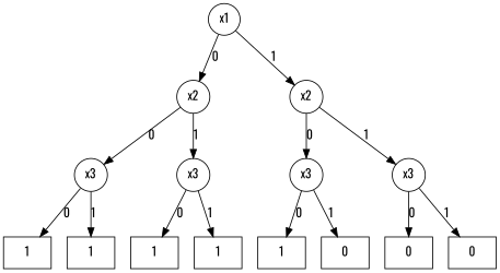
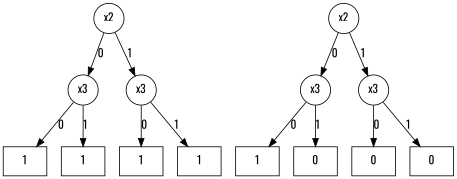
  digraph {
    fontname=Oswald
    node [shape=record fontname=Oswald]
    edge [fontname=Oswald]
-   n1 [label=x1 shape=circle]
    n2 [label=x2 shape=circle]
    n3 [label=x2 shape=circle]
    n4 [label=x3 shape=circle]
    n5 [label=x3 shape=circle]
    n6 [label=x3 shape=circle]
    n7 [label=x3 shape=circle]
    n8 [label=1]
    n9 [label=1]
    n10 [label=1]
    n11 [label=1]
    n12 [label=1]
    n13 [label=0]
    n14 [label=0]
    n15 [label=0]
-   n1 -> n2 [label=0]
-   n1 -> n3 [label=1]
    n2 -> n4 [label=0]
    n2 -> n5 [label=1]
    n3 -> n6 [label=0]
    n3 -> n7 [label=1]
    n4 -> n8 [label=0]
    n4 -> n9 [label=1]
    n5 -> n10 [label=0]
    n5 -> n11 [label=1]
    n6 -> n12 [label=0]
    n6 -> n13 [label=1]
    n7 -> n14 [label=0]
    n7 -> n15 [label=1]
  }
